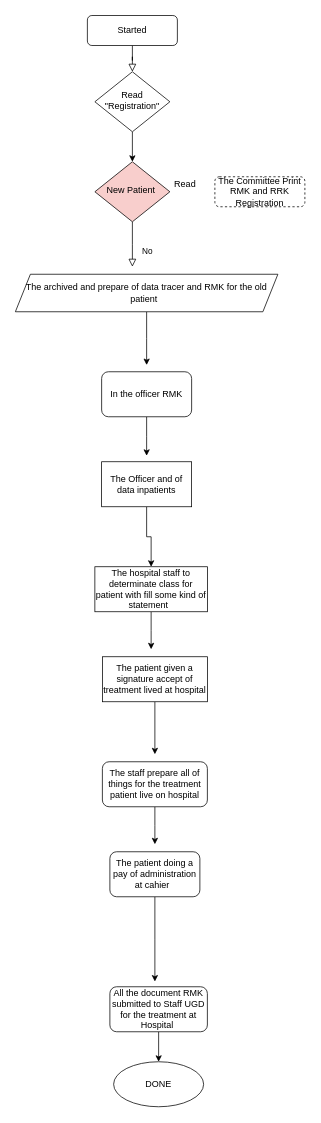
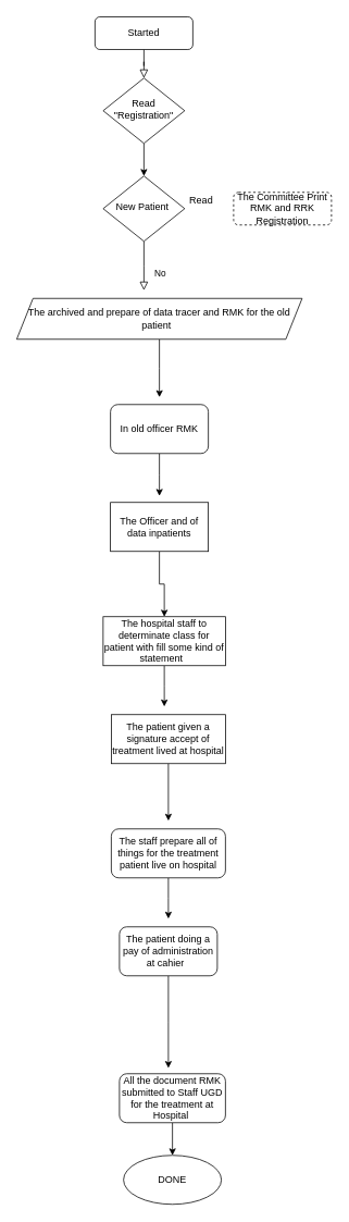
  <mxCell id="0" />
  <mxCell id="1" parent="0" />
  <mxCell id="2" value="" style="rounded=0;html=1;jettySize=auto;orthogonalLoop=1;fontSize=11;endArrow=block;endFill=0;endSize=8;strokeWidth=1;shadow=0;labelBackgroundColor=none;edgeStyle=orthogonalEdgeStyle;" parent="1" source="3" target="5" edge="1"><mxGeometry relative="1" as="geometry" /></mxCell>
  <mxCell id="3" value="Started" style="rounded=1;whiteSpace=wrap;html=1;fontSize=12;glass=0;strokeWidth=1;shadow=0;" parent="1" vertex="1"><mxGeometry x="116" y="20" width="120" height="40" as="geometry" /></mxCell>
  <mxCell id="4" value="" style="edgeStyle=orthogonalEdgeStyle;rounded=0;orthogonalLoop=1;jettySize=auto;html=1;" edge="1" parent="1" source="5" target="7"><mxGeometry relative="1" as="geometry" /></mxCell>
  <mxCell id="5" value="Read &quot;Registration&quot;" style="rhombus;whiteSpace=wrap;html=1;shadow=0;fontFamily=Helvetica;fontSize=12;align=center;strokeWidth=1;spacing=6;spacingTop=-4;" parent="1" vertex="1"><mxGeometry x="126" y="95" width="100" height="80" as="geometry" /></mxCell>
  <mxCell id="6" value="No" style="rounded=0;html=1;jettySize=auto;orthogonalLoop=1;fontSize=11;endArrow=block;endFill=0;endSize=8;strokeWidth=1;shadow=0;labelBackgroundColor=none;edgeStyle=orthogonalEdgeStyle;" parent="1" source="7" edge="1"><mxGeometry x="0.333" y="20" relative="1" as="geometry"><mxPoint as="offset" /><mxPoint x="176" y="355" as="targetPoint" /></mxGeometry></mxCell>
- <mxCell id="7" value="New Patient&amp;nbsp;" style="rhombus;whiteSpace=wrap;html=1;shadow=0;fontFamily=Helvetica;fontSize=12;align=center;strokeWidth=1;spacing=6;spacingTop=-4;fillColor=#f8cecc;" parent="1" vertex="1"><mxGeometry x="126" y="215" width="100" height="80" as="geometry" /></mxCell>
+ <mxCell id="7" value="New Patient&amp;nbsp;" style="rhombus;whiteSpace=wrap;html=1;shadow=0;fontFamily=Helvetica;fontSize=12;align=center;strokeWidth=1;spacing=6;spacingTop=-4;" parent="1" vertex="1"><mxGeometry x="126" y="215" width="100" height="80" as="geometry" /></mxCell>
  <mxCell id="8" value="The Committee Print RMK and RRK Registration" style="rounded=1;whiteSpace=wrap;html=1;fontSize=12;glass=0;strokeWidth=1;shadow=0;dashed=1;" parent="1" vertex="1"><mxGeometry x="286" y="235" width="120" height="40" as="geometry" /></mxCell>
  <mxCell id="9" style="edgeStyle=orthogonalEdgeStyle;rounded=0;orthogonalLoop=1;jettySize=auto;html=1;" edge="1" parent="1" source="10"><mxGeometry relative="1" as="geometry"><mxPoint x="195" y="486" as="targetPoint" /></mxGeometry></mxCell>
  <mxCell id="10" value="The archived and prepare of data tracer and RMK for the old patient&amp;nbsp;&amp;nbsp;" style="shape=parallelogram;perimeter=parallelogramPerimeter;whiteSpace=wrap;html=1;fixedSize=1;" vertex="1" parent="1"><mxGeometry x="20" y="365" width="350" height="50" as="geometry" /></mxCell>
  <mxCell id="11" style="edgeStyle=orthogonalEdgeStyle;rounded=0;orthogonalLoop=1;jettySize=auto;html=1;" edge="1" parent="1" source="12"><mxGeometry relative="1" as="geometry"><mxPoint x="195" y="607" as="targetPoint" /></mxGeometry></mxCell>
- <mxCell id="12" value="In the officer RMK" style="rounded=1;whiteSpace=wrap;html=1;" vertex="1" parent="1"><mxGeometry x="135" y="495" width="120" height="60" as="geometry" /></mxCell>
+ <mxCell id="12" value="In old officer RMK" style="rounded=1;whiteSpace=wrap;html=1;" vertex="1" parent="1"><mxGeometry x="135" y="495" width="120" height="60" as="geometry" /></mxCell>
  <mxCell id="13" value="" style="edgeStyle=orthogonalEdgeStyle;rounded=0;orthogonalLoop=1;jettySize=auto;html=1;" edge="1" parent="1" source="14" target="16"><mxGeometry relative="1" as="geometry" /></mxCell>
  <mxCell id="14" value="The Officer and of data inpatients" style="rounded=0;whiteSpace=wrap;html=1;" vertex="1" parent="1"><mxGeometry x="135" y="615" width="120" height="60" as="geometry" /></mxCell>
  <mxCell id="15" style="edgeStyle=orthogonalEdgeStyle;rounded=0;orthogonalLoop=1;jettySize=auto;html=1;" edge="1" parent="1" source="16"><mxGeometry relative="1" as="geometry"><mxPoint x="201" y="865" as="targetPoint" /></mxGeometry></mxCell>
  <mxCell id="16" value="The hospital staff to determinate class for patient with fill some kind of statement&amp;nbsp;&amp;nbsp;" style="rounded=0;whiteSpace=wrap;html=1;" vertex="1" parent="1"><mxGeometry x="126" y="755" width="150" height="60" as="geometry" /></mxCell>
  <mxCell id="17" style="edgeStyle=orthogonalEdgeStyle;rounded=0;orthogonalLoop=1;jettySize=auto;html=1;" edge="1" parent="1" source="18"><mxGeometry relative="1" as="geometry"><mxPoint x="206" y="1005" as="targetPoint" /></mxGeometry></mxCell>
  <mxCell id="18" value="The patient given a signature accept of treatment lived at hospital" style="rounded=0;whiteSpace=wrap;html=1;" vertex="1" parent="1"><mxGeometry x="136" y="875" width="140" height="60" as="geometry" /></mxCell>
  <mxCell id="19" style="edgeStyle=orthogonalEdgeStyle;rounded=0;orthogonalLoop=1;jettySize=auto;html=1;exitX=0.5;exitY=1;exitDx=0;exitDy=0;" edge="1" parent="1" source="20"><mxGeometry relative="1" as="geometry"><mxPoint x="206" y="1125" as="targetPoint" /></mxGeometry></mxCell>
  <mxCell id="20" value="The staff prepare all of things for the treatment patient live on hospital" style="rounded=1;whiteSpace=wrap;html=1;" vertex="1" parent="1"><mxGeometry x="136" y="1015" width="140" height="60" as="geometry" /></mxCell>
  <mxCell id="21" style="edgeStyle=orthogonalEdgeStyle;rounded=0;orthogonalLoop=1;jettySize=auto;html=1;exitX=0.5;exitY=1;exitDx=0;exitDy=0;" edge="1" parent="1" source="22"><mxGeometry relative="1" as="geometry"><mxPoint x="206" y="1308" as="targetPoint" /></mxGeometry></mxCell>
  <mxCell id="22" value="The patient doing a pay of administration at cahier&amp;nbsp;&amp;nbsp;" style="rounded=1;whiteSpace=wrap;html=1;" vertex="1" parent="1"><mxGeometry x="146" y="1135" width="120" height="60" as="geometry" /></mxCell>
  <mxCell id="23" value="" style="edgeStyle=orthogonalEdgeStyle;rounded=0;orthogonalLoop=1;jettySize=auto;html=1;" edge="1" parent="1" source="24" target="25"><mxGeometry relative="1" as="geometry" /></mxCell>
  <mxCell id="24" value="All the document RMK submitted to Staff UGD for the treatment at Hospital&amp;nbsp;" style="rounded=1;whiteSpace=wrap;html=1;" vertex="1" parent="1"><mxGeometry x="146" y="1315" width="130" height="60" as="geometry" /></mxCell>
  <mxCell id="25" value="DONE" style="ellipse;whiteSpace=wrap;html=1;" vertex="1" parent="1"><mxGeometry x="151" y="1415" width="120" height="60" as="geometry" /></mxCell>
  <mxCell id="26" value="Read" style="text;html=1;align=center;verticalAlign=middle;resizable=0;points=[];autosize=1;strokeColor=none;fillColor=none;" vertex="1" parent="1"><mxGeometry x="226" y="230" width="40" height="30" as="geometry" /></mxCell>
